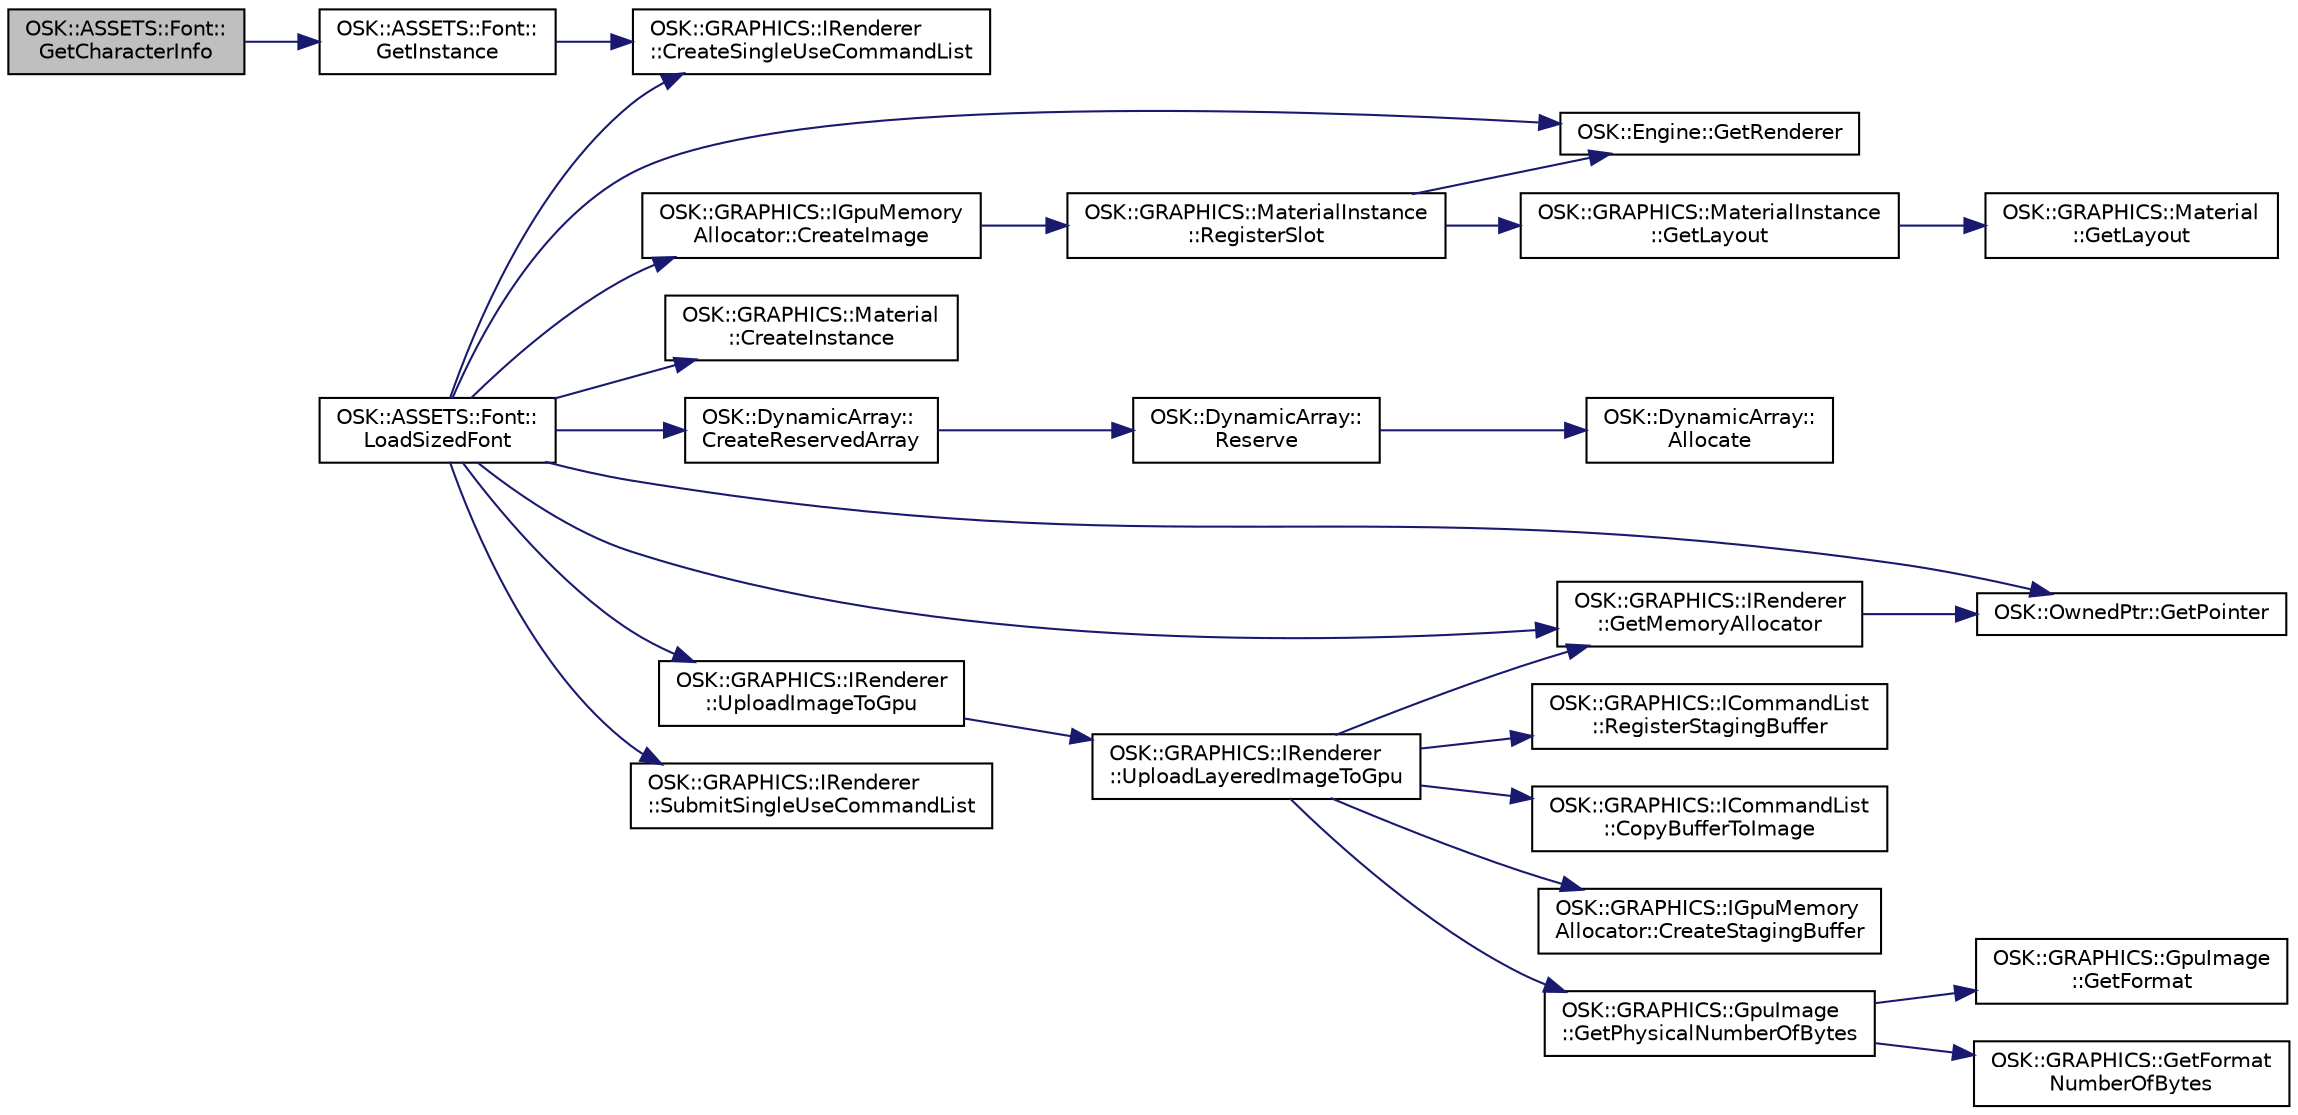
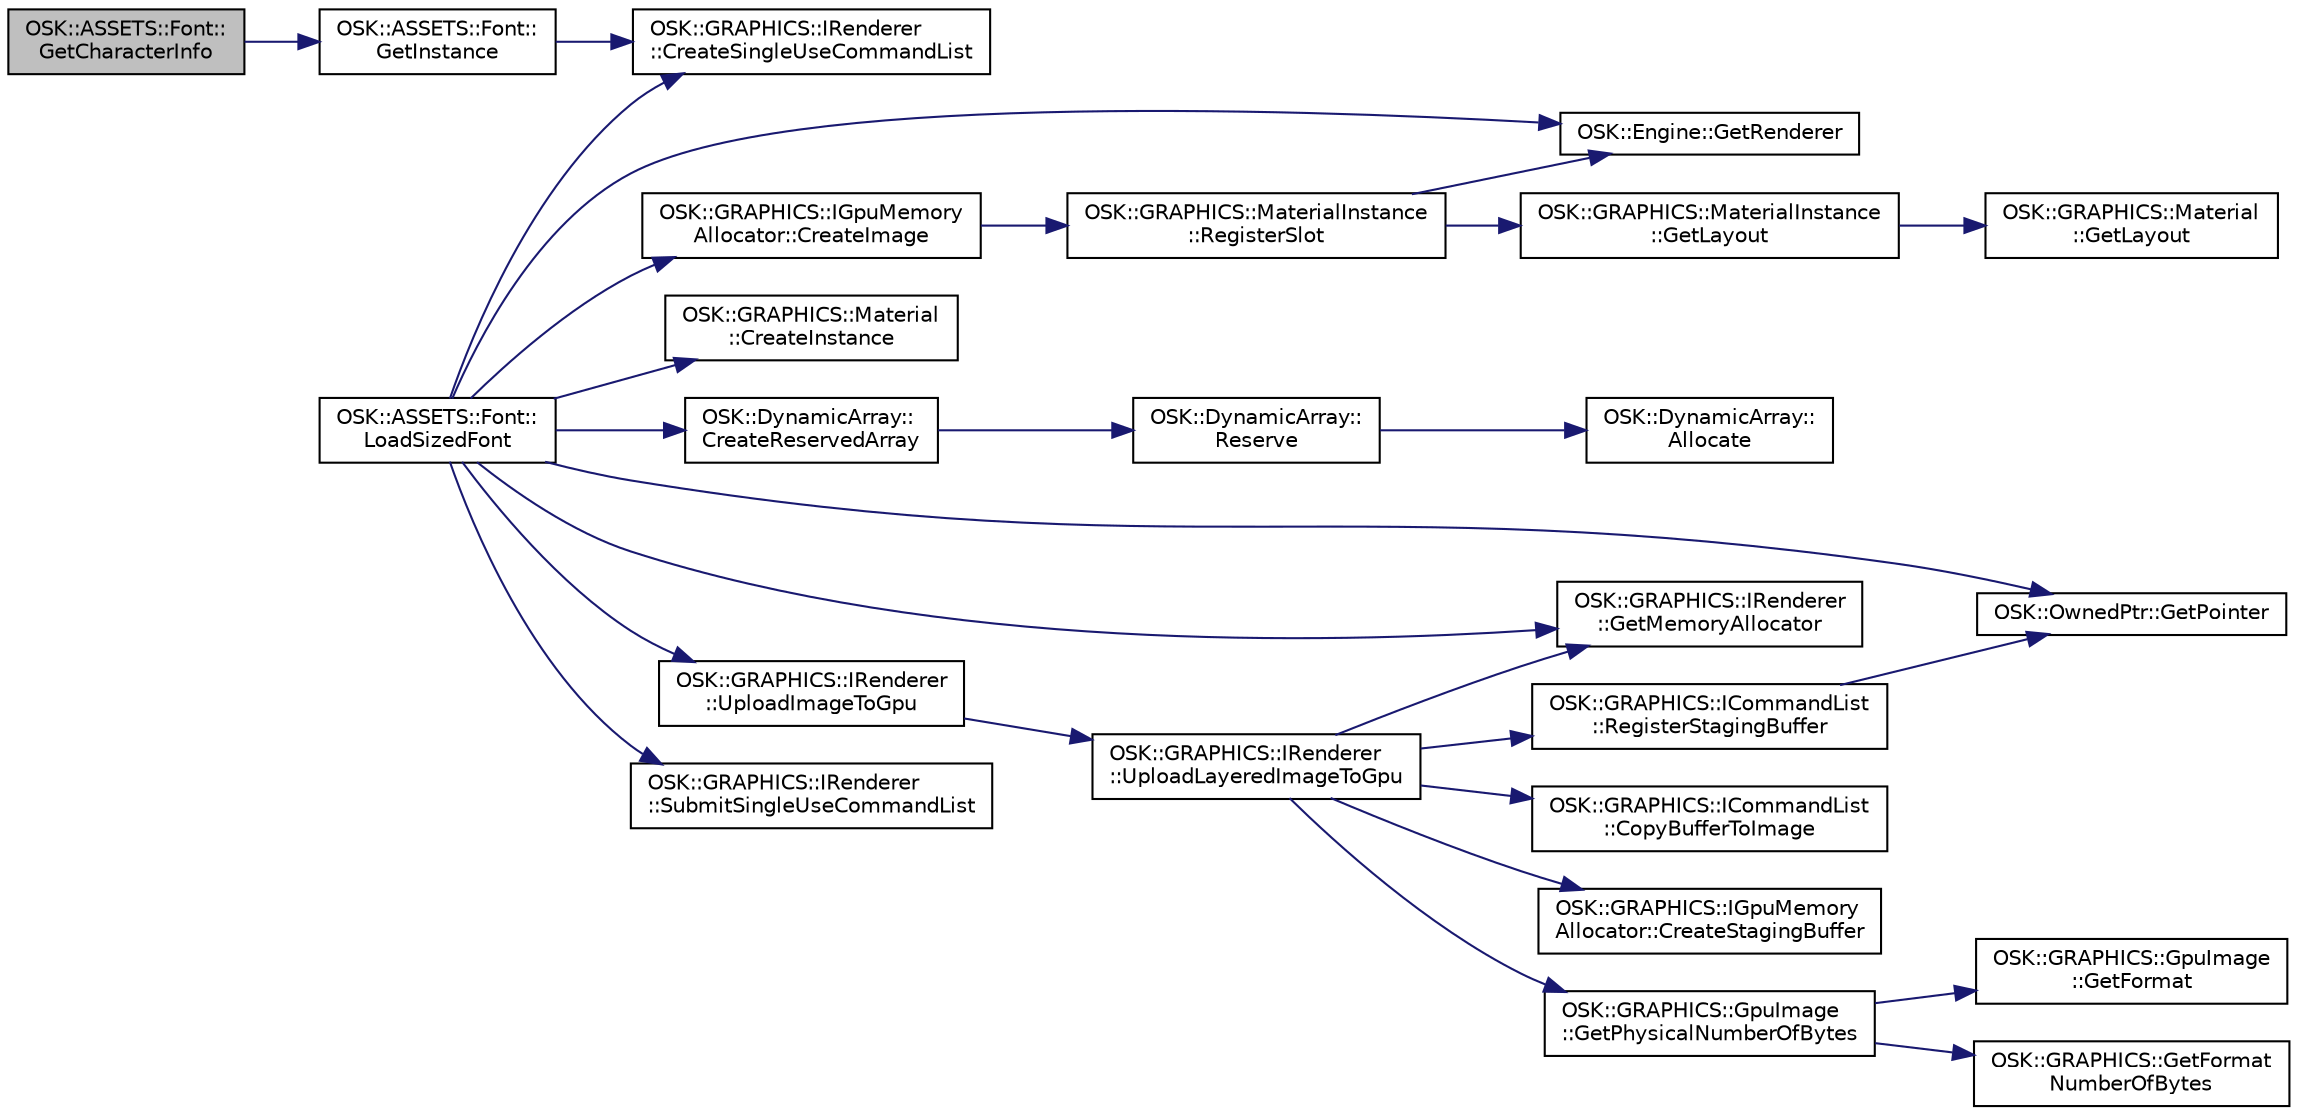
  digraph {
    rankdir=LR
    node [color=black fillcolor=white fontname=Helvetica fontsize=10 shape=record style=filled]
    edge [color=midnightblue fontname=Helvetica fontsize=10 labelfontname=Helvetica labelfontsize=10 style=solid]
    n1 [fillcolor=grey75 fontcolor=black height=0.2 label="OSK::ASSETS::Font::\lGetCharacterInfo" width=0.4]
    n2 [height=0.2 label="OSK::ASSETS::Font::\lGetInstance" width=0.4]
    n3 [height=0.2 label="OSK::GRAPHICS::IRenderer\l::CreateSingleUseCommandList" width=0.4]
    n4 [height=0.2 label="OSK::ASSETS::Font::\lLoadSizedFont" width=0.4]
    n5 [height=0.2 label="OSK::GRAPHICS::IGpuMemory\lAllocator::CreateImage" width=0.4]
    n6 [height=0.2 label="OSK::GRAPHICS::Material\l::CreateInstance" width=0.4]
    n7 [height=0.2 label="OSK::Engine::GetRenderer" width=0.4]
    n8 [height=0.2 label="OSK::DynamicArray::\lCreateReservedArray" width=0.4]
    n9 [height=0.2 label="OSK::GRAPHICS::IRenderer\l::GetMemoryAllocator" width=0.4]
    n10 [height=0.2 label="OSK::OwnedPtr::GetPointer" width=0.4]
    n11 [height=0.2 label="OSK::GRAPHICS::IRenderer\l::SubmitSingleUseCommandList" width=0.4]
    n12 [height=0.2 label="OSK::GRAPHICS::IRenderer\l::UploadImageToGpu" width=0.4]
    n13 [height=0.2 label="OSK::GRAPHICS::MaterialInstance\l::RegisterSlot" width=0.4]
    n14 [height=0.2 label="OSK::DynamicArray::\lReserve" width=0.4]
    n15 [height=0.2 label="OSK::GRAPHICS::IRenderer\l::UploadLayeredImageToGpu" width=0.4]
    n16 [height=0.2 label="OSK::GRAPHICS::MaterialInstance\l::GetLayout" width=0.4]
    n17 [height=0.2 label="OSK::GRAPHICS::Material\l::GetLayout" width=0.4]
    n18 [height=0.2 label="OSK::DynamicArray::\lAllocate" width=0.4]
    n19 [height=0.2 label="OSK::GRAPHICS::ICommandList\l::CopyBufferToImage" width=0.4]
    n20 [height=0.2 label="OSK::GRAPHICS::IGpuMemory\lAllocator::CreateStagingBuffer" width=0.4]
    n21 [height=0.2 label="OSK::GRAPHICS::GpuImage\l::GetPhysicalNumberOfBytes" width=0.4]
    n22 [height=0.2 label="OSK::GRAPHICS::ICommandList\l::RegisterStagingBuffer" width=0.4]
    n23 [height=0.2 label="OSK::GRAPHICS::GpuImage\l::GetFormat" width=0.4]
    n24 [height=0.2 label="OSK::GRAPHICS::GetFormat\lNumberOfBytes" width=0.4]
    n1 -> n2
    n2 -> n3
    n4 -> n3
    n4 -> n5
    n4 -> n6
    n4 -> n7
    n4 -> n8
    n4 -> n9
    n4 -> n10
    n4 -> n11
    n4 -> n12
    n5 -> n13
    n8 -> n14
    n12 -> n15
    n13 -> n7
    n13 -> n16
    n14 -> n18
    n15 -> n9
    n15 -> n19
    n15 -> n20
    n15 -> n21
    n15 -> n22
    n16 -> n17
    n21 -> n23
    n21 -> n24
-   n9 -> n10
+   n22 -> n10
  }
